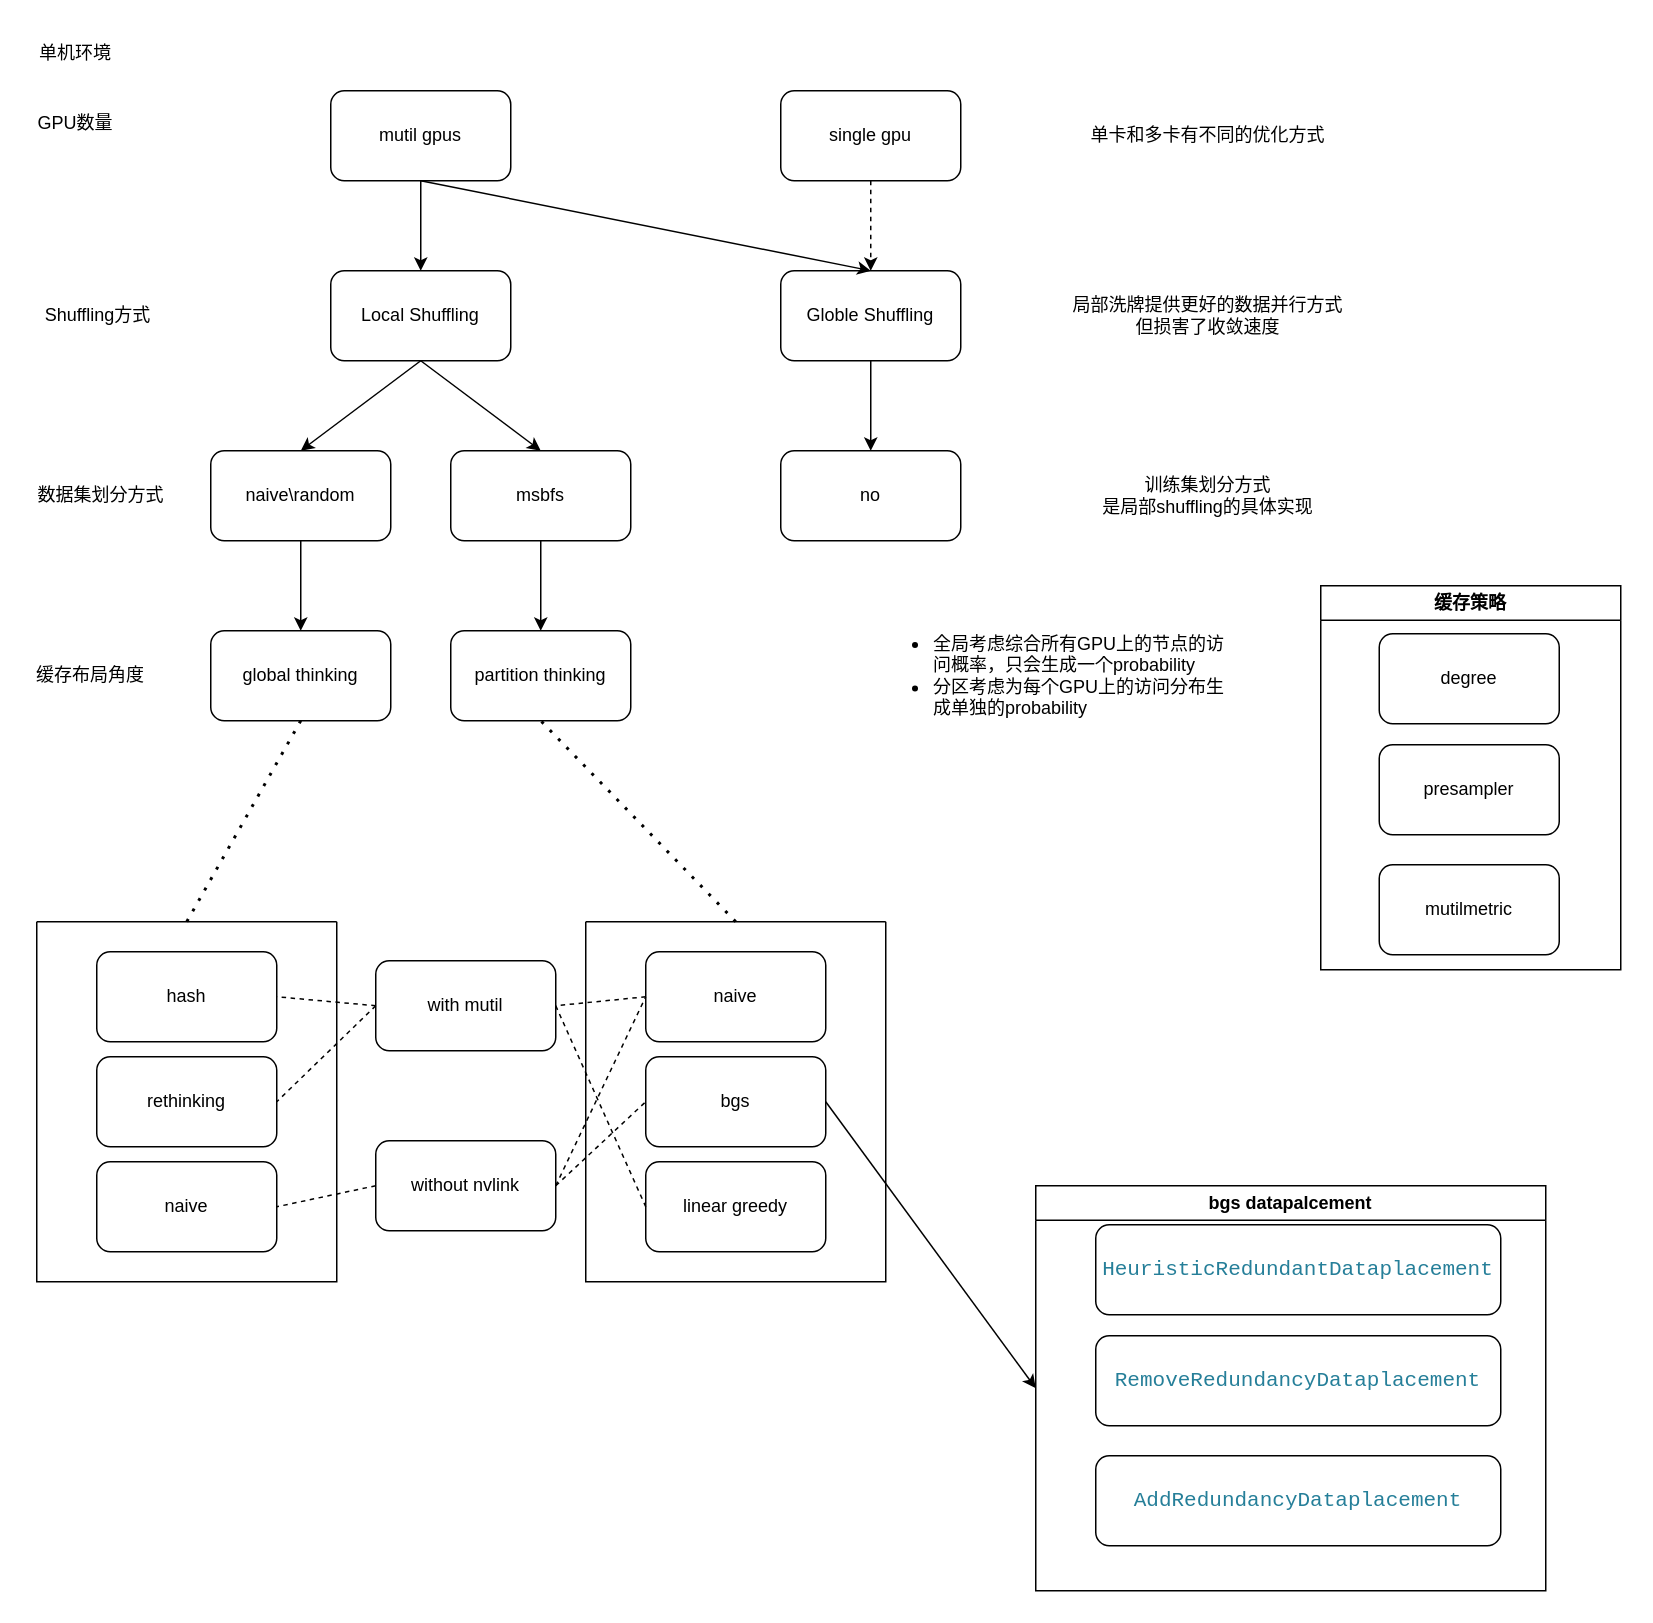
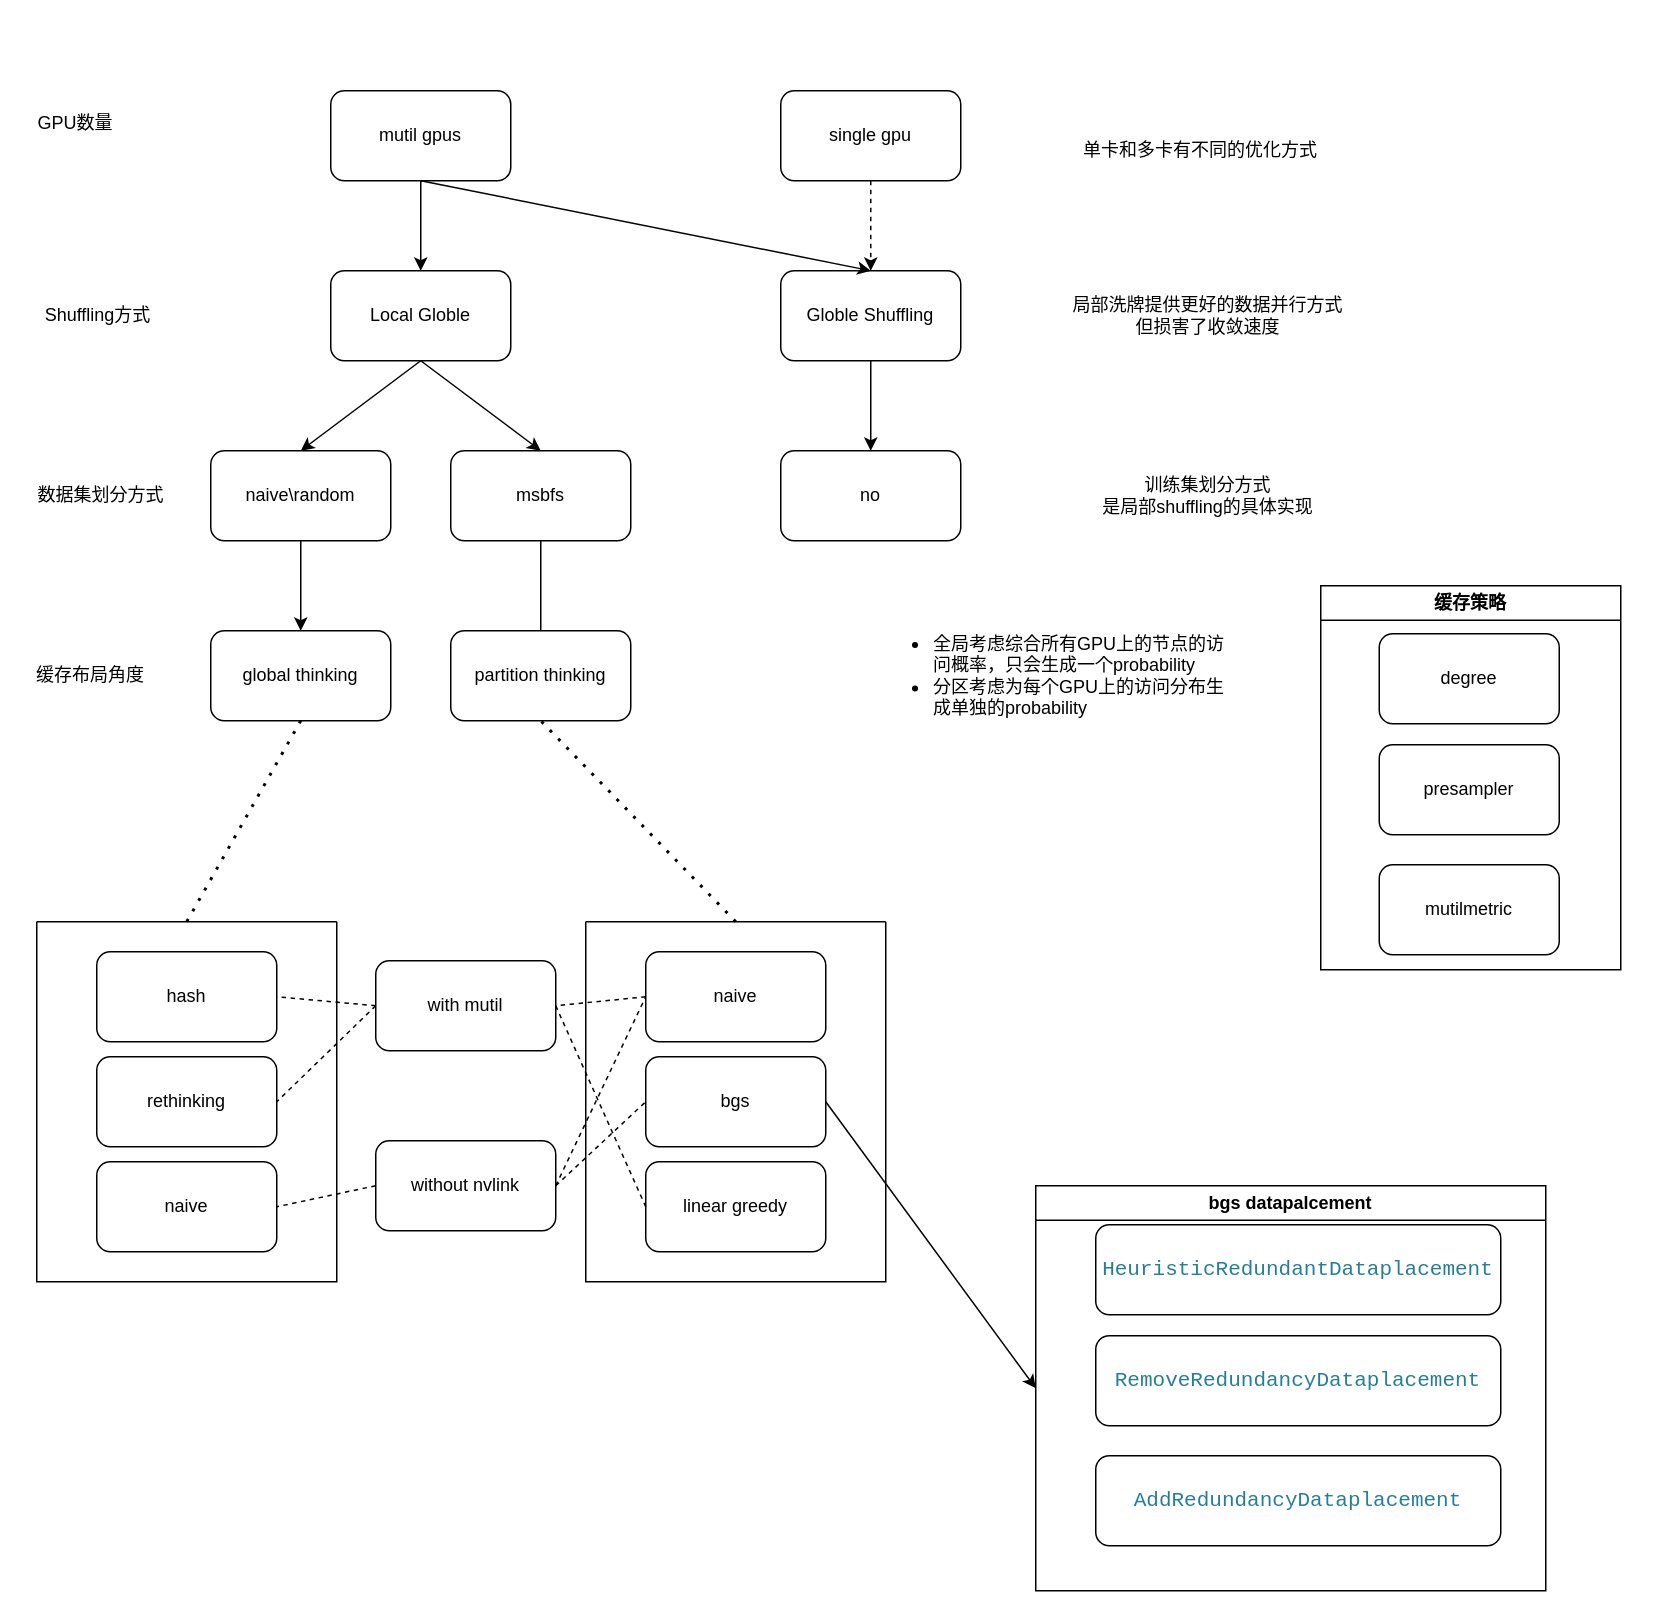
  <mxCell id="0" />
  <mxCell id="1" parent="0" />
  <mxCell id="2" value="naive\random" style="rounded=1;whiteSpace=wrap;html=1;" parent="1" vertex="1"><mxGeometry x="140" y="300" width="120" height="60" as="geometry" /></mxCell>
  <mxCell id="3" value="no" style="rounded=1;whiteSpace=wrap;html=1;" parent="1" vertex="1"><mxGeometry x="520" y="300" width="120" height="60" as="geometry" /></mxCell>
  <mxCell id="4" value="msbfs" style="rounded=1;whiteSpace=wrap;html=1;" parent="1" vertex="1"><mxGeometry x="300" y="300" width="120" height="60" as="geometry" /></mxCell>
- <mxCell id="5" value="Local Shuffling" style="rounded=1;whiteSpace=wrap;html=1;" parent="1" vertex="1"><mxGeometry x="220" y="180" width="120" height="60" as="geometry" /></mxCell>
+ <mxCell id="5" value="Local Globle" style="rounded=1;whiteSpace=wrap;html=1;" parent="1" vertex="1"><mxGeometry x="220" y="180" width="120" height="60" as="geometry" /></mxCell>
  <mxCell id="6" value="Globle Shuffling" style="rounded=1;whiteSpace=wrap;html=1;" parent="1" vertex="1"><mxGeometry x="520" y="180" width="120" height="60" as="geometry" /></mxCell>
  <mxCell id="7" value="mutil gpus" style="rounded=1;whiteSpace=wrap;html=1;" parent="1" vertex="1"><mxGeometry x="220" y="60" width="120" height="60" as="geometry" /></mxCell>
  <mxCell id="8" value="single gpu" style="rounded=1;whiteSpace=wrap;html=1;" parent="1" vertex="1"><mxGeometry x="520" y="60" width="120" height="60" as="geometry" /></mxCell>
  <mxCell id="9" value="global thinking" style="rounded=1;whiteSpace=wrap;html=1;" parent="1" vertex="1"><mxGeometry x="140" y="420" width="120" height="60" as="geometry" /></mxCell>
  <mxCell id="10" value="partition thinking" style="rounded=1;whiteSpace=wrap;html=1;" parent="1" vertex="1"><mxGeometry x="300" y="420" width="120" height="60" as="geometry" /></mxCell>
  <mxCell id="11" value="" style="endArrow=classic;html=1;exitX=0.5;exitY=1;exitDx=0;exitDy=0;entryX=0.5;entryY=0;entryDx=0;entryDy=0;dashed=1;" parent="1" source="8" target="6" edge="1"><mxGeometry width="50" height="50" relative="1" as="geometry"><mxPoint x="450" y="360" as="sourcePoint" /><mxPoint x="500" y="310" as="targetPoint" /></mxGeometry></mxCell>
  <mxCell id="12" value="" style="endArrow=classic;html=1;exitX=0.5;exitY=1;exitDx=0;exitDy=0;entryX=0.5;entryY=0;entryDx=0;entryDy=0;" parent="1" source="7" target="5" edge="1"><mxGeometry width="50" height="50" relative="1" as="geometry"><mxPoint x="370" y="160" as="sourcePoint" /><mxPoint x="420" y="110" as="targetPoint" /></mxGeometry></mxCell>
  <mxCell id="13" value="" style="endArrow=classic;html=1;exitX=0.5;exitY=1;exitDx=0;exitDy=0;entryX=0.5;entryY=0;entryDx=0;entryDy=0;" parent="1" source="7" target="6" edge="1"><mxGeometry width="50" height="50" relative="1" as="geometry"><mxPoint x="509" y="360" as="sourcePoint" /><mxPoint x="559" y="310" as="targetPoint" /></mxGeometry></mxCell>
  <mxCell id="14" value="" style="endArrow=classic;html=1;exitX=0.5;exitY=1;exitDx=0;exitDy=0;entryX=0.5;entryY=0;entryDx=0;entryDy=0;" parent="1" source="5" target="2" edge="1"><mxGeometry width="50" height="50" relative="1" as="geometry"><mxPoint x="509" y="360" as="sourcePoint" /><mxPoint x="559" y="310" as="targetPoint" /></mxGeometry></mxCell>
  <mxCell id="15" value="" style="endArrow=classic;html=1;entryX=0.5;entryY=0;entryDx=0;entryDy=0;exitX=0.5;exitY=1;exitDx=0;exitDy=0;" parent="1" source="5" target="4" edge="1"><mxGeometry width="50" height="50" relative="1" as="geometry"><mxPoint x="399" y="240" as="sourcePoint" /><mxPoint x="559" y="310" as="targetPoint" /></mxGeometry></mxCell>
  <mxCell id="16" value="" style="endArrow=classic;html=1;exitX=0.5;exitY=1;exitDx=0;exitDy=0;" parent="1" source="6" target="3" edge="1"><mxGeometry width="50" height="50" relative="1" as="geometry"><mxPoint x="509" y="360" as="sourcePoint" /><mxPoint x="559" y="310" as="targetPoint" /></mxGeometry></mxCell>
  <mxCell id="17" value="" style="endArrow=classic;html=1;exitX=0.5;exitY=1;exitDx=0;exitDy=0;entryX=0.5;entryY=0;entryDx=0;entryDy=0;" parent="1" source="2" target="9" edge="1"><mxGeometry width="50" height="50" relative="1" as="geometry"><mxPoint x="509" y="360" as="sourcePoint" /><mxPoint x="559" y="310" as="targetPoint" /></mxGeometry></mxCell>
- <mxCell id="18" value="" style="endArrow=classic;html=1;exitX=0.5;exitY=1;exitDx=0;exitDy=0;" parent="1" source="4" target="10" edge="1"><mxGeometry width="50" height="50" relative="1" as="geometry"><mxPoint x="509" y="360" as="sourcePoint" /><mxPoint x="599" y="420" as="targetPoint" /></mxGeometry></mxCell>
+ <mxCell id="18" value="" style="endArrow=none;html=1;exitX=0.5;exitY=1;exitDx=0;exitDy=0;" parent="1" source="4" target="10" edge="1"><mxGeometry width="50" height="50" relative="1" as="geometry"><mxPoint x="509" y="360" as="sourcePoint" /><mxPoint x="599" y="420" as="targetPoint" /></mxGeometry></mxCell>
  <mxCell id="19" value="" style="endArrow=none;dashed=1;html=1;dashPattern=1 3;strokeWidth=2;exitX=0.5;exitY=1;exitDx=0;exitDy=0;entryX=0.5;entryY=0;entryDx=0;entryDy=0;" parent="1" source="9" target="20" edge="1"><mxGeometry width="50" height="50" relative="1" as="geometry"><mxPoint x="509" y="560" as="sourcePoint" /><mxPoint x="130" y="610" as="targetPoint" /></mxGeometry></mxCell>
  <mxCell id="20" value="" style="swimlane;startSize=0;" parent="1" vertex="1"><mxGeometry x="24" y="614" width="200" height="240" as="geometry"><mxRectangle x="40" y="600" width="50" height="40" as="alternateBounds" /></mxGeometry></mxCell>
  <mxCell id="21" value="hash" style="rounded=1;whiteSpace=wrap;html=1;" parent="20" vertex="1"><mxGeometry x="40" y="20" width="120" height="60" as="geometry" /></mxCell>
  <mxCell id="22" value="rethinking" style="rounded=1;whiteSpace=wrap;html=1;" parent="20" vertex="1"><mxGeometry x="40" y="90" width="120" height="60" as="geometry" /></mxCell>
  <mxCell id="23" value="naive" style="rounded=1;whiteSpace=wrap;html=1;" parent="20" vertex="1"><mxGeometry x="40" y="160" width="120" height="60" as="geometry" /></mxCell>
  <mxCell id="24" value="" style="swimlane;startSize=0;" parent="1" vertex="1"><mxGeometry x="390" y="614" width="200" height="240" as="geometry" /></mxCell>
  <mxCell id="25" value="naive" style="rounded=1;whiteSpace=wrap;html=1;" parent="24" vertex="1"><mxGeometry x="40" y="20" width="120" height="60" as="geometry" /></mxCell>
  <mxCell id="26" value="bgs" style="rounded=1;whiteSpace=wrap;html=1;" parent="24" vertex="1"><mxGeometry x="40" y="90" width="120" height="60" as="geometry" /></mxCell>
  <mxCell id="27" value="linear greedy" style="rounded=1;whiteSpace=wrap;html=1;" parent="24" vertex="1"><mxGeometry x="40" y="160" width="120" height="60" as="geometry" /></mxCell>
  <mxCell id="28" value="" style="endArrow=none;dashed=1;html=1;dashPattern=1 3;strokeWidth=2;entryX=0.5;entryY=1;entryDx=0;entryDy=0;exitX=0.5;exitY=0;exitDx=0;exitDy=0;" parent="1" source="24" target="10" edge="1"><mxGeometry width="50" height="50" relative="1" as="geometry"><mxPoint x="320" y="560" as="sourcePoint" /><mxPoint x="400" y="490" as="targetPoint" /></mxGeometry></mxCell>
- <mxCell id="29" value="单机环境" style="text;html=1;strokeColor=none;fillColor=none;align=center;verticalAlign=middle;whiteSpace=wrap;rounded=0;" parent="1" vertex="1"><mxGeometry width="60" height="30" as="geometry" x="20" y="20" /></mxCell>
  <mxCell id="30" value="GPU数量" style="text;html=1;strokeColor=none;fillColor=none;align=center;verticalAlign=middle;whiteSpace=wrap;rounded=0;" parent="1" vertex="1"><mxGeometry y="67" width="60" height="30" as="geometry" x="20" /></mxCell>
  <mxCell id="31" value="Shuffling方式" style="text;html=1;strokeColor=none;fillColor=none;align=center;verticalAlign=middle;whiteSpace=wrap;rounded=0;" parent="1" vertex="1"><mxGeometry y="195" width="90" height="30" as="geometry" x="20" /></mxCell>
  <mxCell id="32" value="数据集划分方式" style="text;html=1;strokeColor=none;fillColor=none;align=center;verticalAlign=middle;whiteSpace=wrap;rounded=0;" parent="1" vertex="1"><mxGeometry x="24" y="315" width="86" height="30" as="geometry" /></mxCell>
  <mxCell id="33" value="缓存布局角度" style="text;html=1;strokeColor=none;fillColor=none;align=center;verticalAlign=middle;whiteSpace=wrap;rounded=0;" parent="1" vertex="1"><mxGeometry y="435" width="80" height="30" as="geometry" x="20" /></mxCell>
  <mxCell id="34" value="缓存策略" style="swimlane;whiteSpace=wrap;html=1;" parent="1" vertex="1"><mxGeometry x="880" y="390" width="200" height="256" as="geometry" /></mxCell>
  <mxCell id="35" value="degree" style="rounded=1;whiteSpace=wrap;html=1;" parent="34" vertex="1"><mxGeometry x="39" y="32" width="120" height="60" as="geometry" /></mxCell>
  <mxCell id="36" value="presampler" style="rounded=1;whiteSpace=wrap;html=1;" parent="34" vertex="1"><mxGeometry x="39" y="106" width="120" height="60" as="geometry" /></mxCell>
  <mxCell id="37" value="mutilmetric" style="rounded=1;whiteSpace=wrap;html=1;" parent="34" vertex="1"><mxGeometry x="39" y="186" width="120" height="60" as="geometry" /></mxCell>
- <mxCell id="38" value="单卡和多卡有不同的优化方式" style="text;html=1;strokeColor=none;fillColor=none;align=center;verticalAlign=middle;whiteSpace=wrap;rounded=0;" parent="1" vertex="1"><mxGeometry x="720" y="75" width="170" height="30" as="geometry" /></mxCell>
+ <mxCell id="38" value="单卡和多卡有不同的优化方式" style="text;html=1;strokeColor=none;fillColor=none;align=center;verticalAlign=middle;whiteSpace=wrap;rounded=0;" parent="1" vertex="1"><mxGeometry x="715" y="85" width="170" height="30" as="geometry" /></mxCell>
  <mxCell id="39" value="局部洗牌提供更好的数据并行方式&lt;br&gt;但损害了收敛速度" style="text;html=1;strokeColor=none;fillColor=none;align=center;verticalAlign=middle;whiteSpace=wrap;rounded=0;" parent="1" vertex="1"><mxGeometry x="705" y="195" width="200" height="30" as="geometry" /></mxCell>
  <mxCell id="40" value="训练集划分方式&lt;br&gt;是局部shuffling的具体实现" style="text;html=1;strokeColor=none;fillColor=none;align=center;verticalAlign=middle;whiteSpace=wrap;rounded=0;" parent="1" vertex="1"><mxGeometry x="720" y="315" width="170" height="30" as="geometry" /></mxCell>
  <mxCell id="41" value="&lt;ul&gt;&lt;li&gt;全局考虑综合所有GPU上的节点的访问概率，只会生成一个probability&lt;/li&gt;&lt;li&gt;分区考虑为每个GPU上的访问分布生成单独的probability&lt;/li&gt;&lt;/ul&gt;" style="text;html=1;strokeColor=none;fillColor=none;align=left;verticalAlign=middle;whiteSpace=wrap;rounded=0;" parent="1" vertex="1"><mxGeometry x="580" y="435" width="240" height="30" as="geometry" /></mxCell>
  <mxCell id="42" value="with mutil" style="rounded=1;whiteSpace=wrap;html=1;" parent="1" vertex="1"><mxGeometry x="250" y="640" width="120" height="60" as="geometry" /></mxCell>
  <mxCell id="43" value="without nvlink" style="rounded=1;whiteSpace=wrap;html=1;" parent="1" vertex="1"><mxGeometry x="250" y="760" width="120" height="60" as="geometry" /></mxCell>
  <mxCell id="44" value="" style="endArrow=none;dashed=1;html=1;exitX=0;exitY=0.5;exitDx=0;exitDy=0;entryX=1;entryY=0.5;entryDx=0;entryDy=0;" edge="1" parent="1" source="42" target="21"><mxGeometry width="50" height="50" relative="1" as="geometry"><mxPoint x="370" y="860" as="sourcePoint" /><mxPoint x="420" y="810" as="targetPoint" /></mxGeometry></mxCell>
  <mxCell id="45" value="" style="endArrow=none;dashed=1;html=1;exitX=0;exitY=0.5;exitDx=0;exitDy=0;entryX=1;entryY=0.5;entryDx=0;entryDy=0;" edge="1" parent="1" source="42" target="22"><mxGeometry width="50" height="50" relative="1" as="geometry"><mxPoint x="370" y="860" as="sourcePoint" /><mxPoint x="420" y="810" as="targetPoint" /></mxGeometry></mxCell>
  <mxCell id="46" value="" style="endArrow=none;dashed=1;html=1;exitX=0;exitY=0.5;exitDx=0;exitDy=0;entryX=1;entryY=0.5;entryDx=0;entryDy=0;" edge="1" parent="1" source="43" target="23"><mxGeometry width="50" height="50" relative="1" as="geometry"><mxPoint x="370" y="860" as="sourcePoint" /><mxPoint x="420" y="810" as="targetPoint" /></mxGeometry></mxCell>
  <mxCell id="47" value="" style="endArrow=none;dashed=1;html=1;exitX=0;exitY=0.5;exitDx=0;exitDy=0;entryX=1;entryY=0.5;entryDx=0;entryDy=0;" edge="1" parent="1" source="25" target="42"><mxGeometry width="50" height="50" relative="1" as="geometry"><mxPoint x="370" y="860" as="sourcePoint" /><mxPoint x="420" y="810" as="targetPoint" /></mxGeometry></mxCell>
  <mxCell id="48" value="" style="endArrow=none;dashed=1;html=1;entryX=0;entryY=0.5;entryDx=0;entryDy=0;exitX=1;exitY=0.5;exitDx=0;exitDy=0;" edge="1" parent="1" source="43" target="25"><mxGeometry width="50" height="50" relative="1" as="geometry"><mxPoint x="370" y="860" as="sourcePoint" /><mxPoint x="430" y="660" as="targetPoint" /></mxGeometry></mxCell>
  <mxCell id="49" value="" style="endArrow=none;dashed=1;html=1;entryX=0;entryY=0.5;entryDx=0;entryDy=0;exitX=1;exitY=0.5;exitDx=0;exitDy=0;" edge="1" parent="1" source="42" target="27"><mxGeometry width="50" height="50" relative="1" as="geometry"><mxPoint x="370" y="860" as="sourcePoint" /><mxPoint x="420" y="810" as="targetPoint" /></mxGeometry></mxCell>
  <mxCell id="50" value="" style="endArrow=none;dashed=1;html=1;entryX=0;entryY=0.5;entryDx=0;entryDy=0;exitX=1;exitY=0.5;exitDx=0;exitDy=0;" edge="1" parent="1" source="43" target="26"><mxGeometry width="50" height="50" relative="1" as="geometry"><mxPoint x="370" y="860" as="sourcePoint" /><mxPoint x="420" y="810" as="targetPoint" /></mxGeometry></mxCell>
  <mxCell id="51" value="bgs datapalcement" style="swimlane;whiteSpace=wrap;html=1;" vertex="1" parent="1"><mxGeometry x="690" y="790" width="340" height="270" as="geometry" /></mxCell>
  <mxCell id="52" value="&lt;div style=&quot;color: rgb(59, 59, 59); background-color: rgb(255, 255, 255); font-family: Consolas, &amp;quot;Courier New&amp;quot;, monospace; font-size: 14px; line-height: 19px;&quot;&gt;&lt;span style=&quot;color: #267f99;&quot;&gt;HeuristicRedundantDataplacement&lt;/span&gt;&lt;/div&gt;" style="rounded=1;whiteSpace=wrap;html=1;" vertex="1" parent="51"><mxGeometry x="40" y="26" width="270" height="60" as="geometry" /></mxCell>
  <mxCell id="53" value="&lt;div style=&quot;color: rgb(59, 59, 59); background-color: rgb(255, 255, 255); font-family: Consolas, &amp;quot;Courier New&amp;quot;, monospace; font-size: 14px; line-height: 19px;&quot;&gt;&lt;div style=&quot;line-height: 19px;&quot;&gt;&lt;span style=&quot;color: #267f99;&quot;&gt;RemoveRedundancyDataplacement&lt;/span&gt;&lt;/div&gt;&lt;/div&gt;" style="rounded=1;whiteSpace=wrap;html=1;" vertex="1" parent="51"><mxGeometry x="40" y="100" width="270" height="60" as="geometry" /></mxCell>
  <mxCell id="54" value="&lt;div style=&quot;color: rgb(59, 59, 59); background-color: rgb(255, 255, 255); font-family: Consolas, &amp;quot;Courier New&amp;quot;, monospace; font-size: 14px; line-height: 19px;&quot;&gt;&lt;div style=&quot;line-height: 19px;&quot;&gt;&lt;div style=&quot;line-height: 19px;&quot;&gt;&lt;span style=&quot;color: #267f99;&quot;&gt;AddRedundancyDataplacement&lt;/span&gt;&lt;/div&gt;&lt;/div&gt;&lt;/div&gt;" style="rounded=1;whiteSpace=wrap;html=1;" vertex="1" parent="51"><mxGeometry x="40" y="180" width="270" height="60" as="geometry" /></mxCell>
  <mxCell id="55" value="" style="endArrow=classic;html=1;entryX=0;entryY=0.5;entryDx=0;entryDy=0;exitX=1;exitY=0.5;exitDx=0;exitDy=0;" edge="1" parent="1" source="26" target="51"><mxGeometry width="50" height="50" relative="1" as="geometry"><mxPoint x="490" y="860" as="sourcePoint" /><mxPoint x="540" y="810" as="targetPoint" /></mxGeometry></mxCell>
